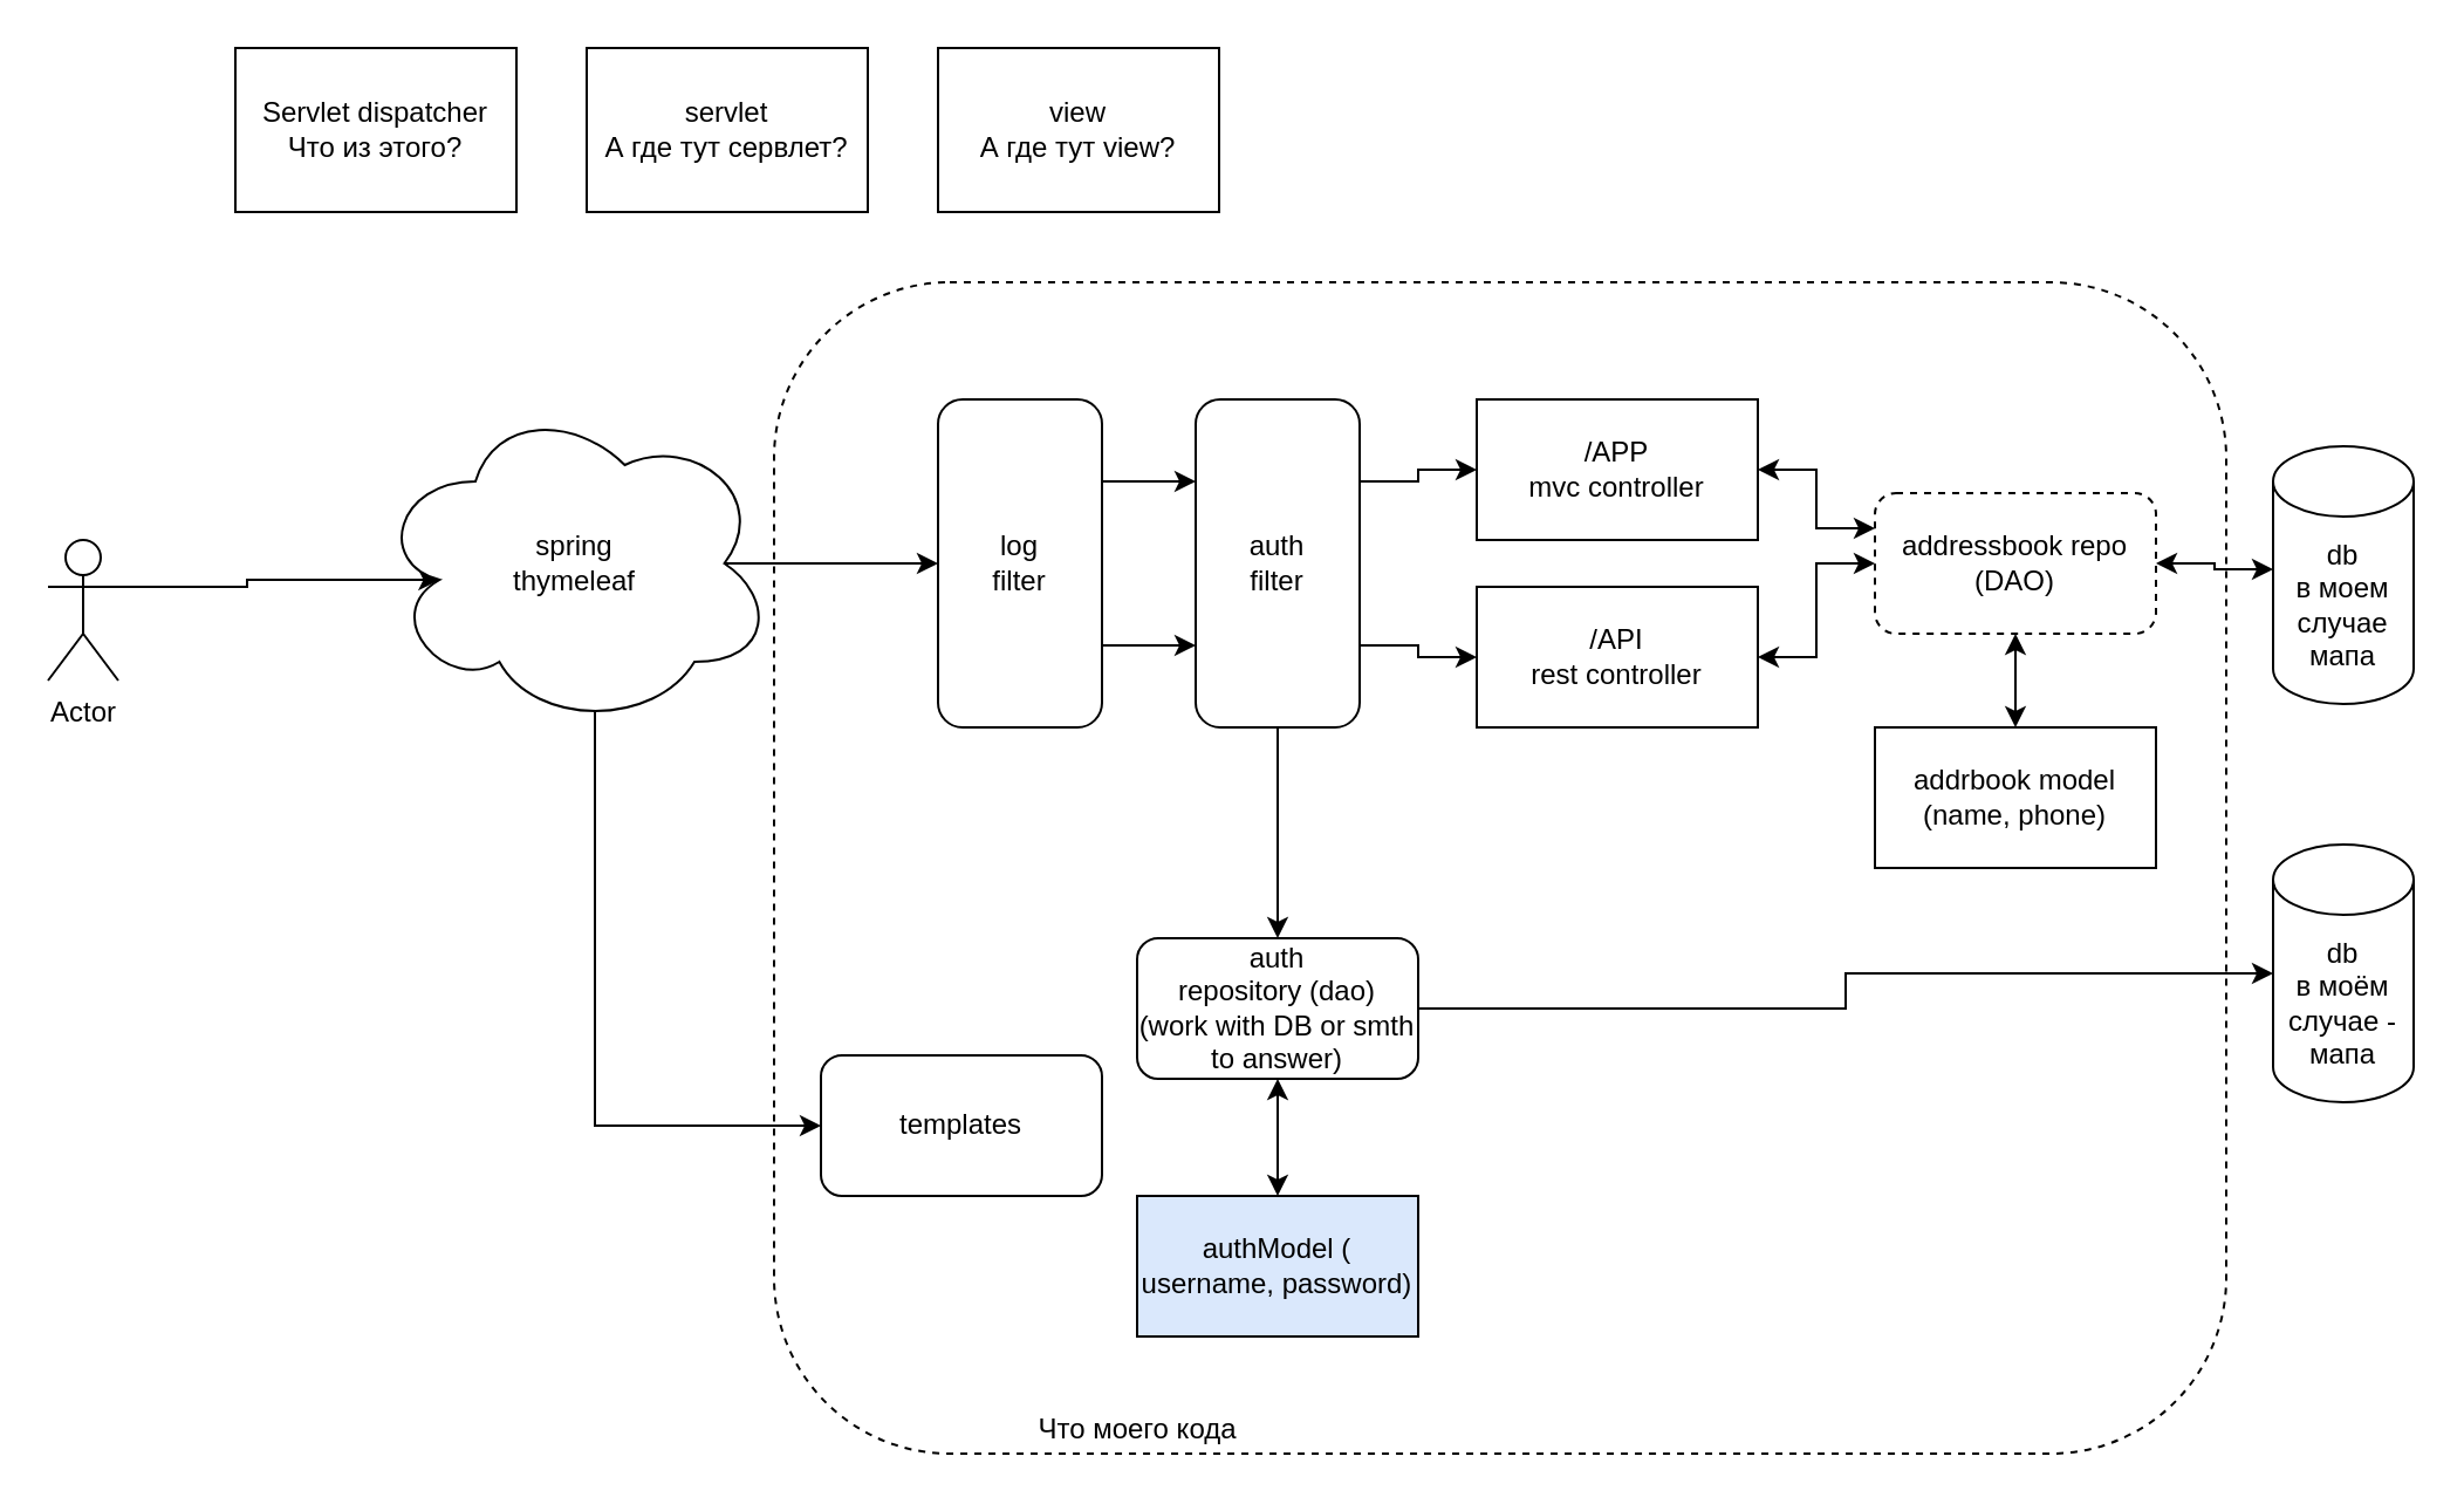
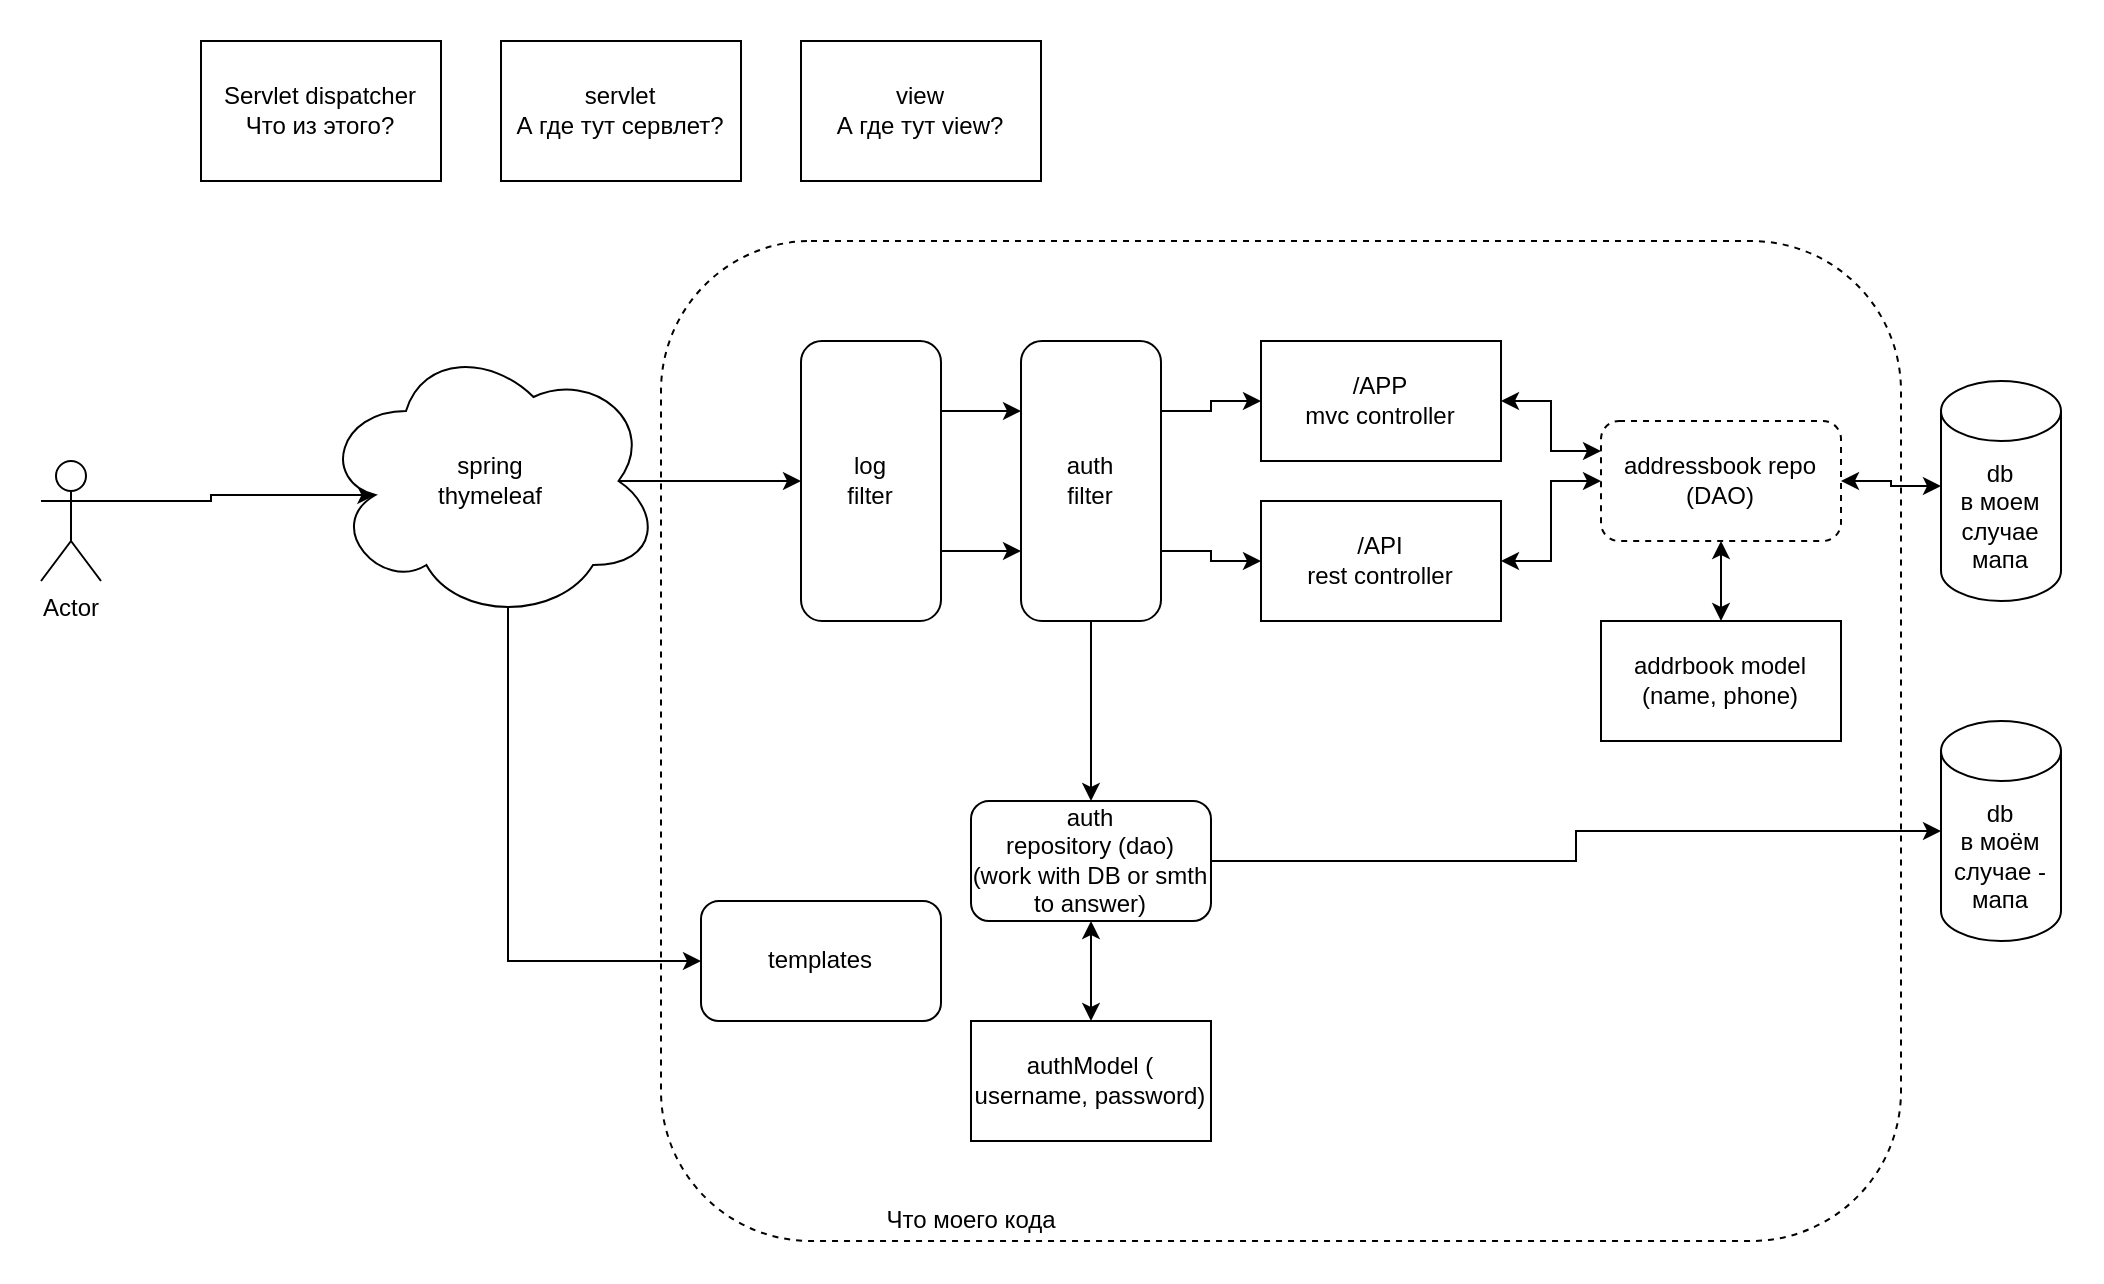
  <mxCell id="0" />
  <mxCell id="1" parent="0" />
  <mxCell id="2" value="" style="rounded=1;whiteSpace=wrap;html=1;fillColor=none;dashed=1;" vertex="1" parent="1"><mxGeometry x="330" y="120" width="620" height="500" as="geometry" /></mxCell>
  <mxCell id="3" value="Servlet dispatcher&lt;br&gt;Что из этого?" style="rounded=0;whiteSpace=wrap;html=1;" vertex="1" parent="1"><mxGeometry x="100" y="20" width="120" height="70" as="geometry" /></mxCell>
  <mxCell id="4" style="edgeStyle=orthogonalEdgeStyle;rounded=0;orthogonalLoop=1;jettySize=auto;html=1;exitX=1;exitY=0.5;exitDx=0;exitDy=0;entryX=0;entryY=0.25;entryDx=0;entryDy=0;startArrow=classic;startFill=1;" edge="1" parent="1" source="5" target="29"><mxGeometry relative="1" as="geometry" /></mxCell>
  <mxCell id="5" value="/APP&lt;br&gt;mvc controller" style="rounded=0;whiteSpace=wrap;html=1;" vertex="1" parent="1"><mxGeometry x="630" y="170" width="120" height="60" as="geometry" /></mxCell>
  <mxCell id="6" style="edgeStyle=orthogonalEdgeStyle;rounded=0;orthogonalLoop=1;jettySize=auto;html=1;exitX=1;exitY=0.5;exitDx=0;exitDy=0;startArrow=classic;startFill=1;" edge="1" parent="1" source="7" target="29"><mxGeometry relative="1" as="geometry" /></mxCell>
  <mxCell id="7" value="/API&lt;br&gt;rest controller" style="rounded=0;whiteSpace=wrap;html=1;" vertex="1" parent="1"><mxGeometry x="630" y="250" width="120" height="60" as="geometry" /></mxCell>
  <mxCell id="8" style="edgeStyle=orthogonalEdgeStyle;rounded=0;orthogonalLoop=1;jettySize=auto;html=1;exitX=1;exitY=0.25;exitDx=0;exitDy=0;entryX=0;entryY=0.5;entryDx=0;entryDy=0;" edge="1" parent="1" source="11" target="5"><mxGeometry relative="1" as="geometry"><mxPoint x="590" y="205" as="targetPoint" /></mxGeometry></mxCell>
  <mxCell id="9" style="edgeStyle=orthogonalEdgeStyle;rounded=0;orthogonalLoop=1;jettySize=auto;html=1;exitX=1;exitY=0.75;exitDx=0;exitDy=0;" edge="1" parent="1" source="11" target="7"><mxGeometry relative="1" as="geometry" /></mxCell>
  <mxCell id="10" style="edgeStyle=orthogonalEdgeStyle;rounded=0;orthogonalLoop=1;jettySize=auto;html=1;exitX=0.5;exitY=1;exitDx=0;exitDy=0;entryX=0.5;entryY=0;entryDx=0;entryDy=0;" edge="1" parent="1" source="11" target="19"><mxGeometry relative="1" as="geometry" /></mxCell>
  <mxCell id="11" value="auth&lt;br&gt;filter" style="rounded=1;whiteSpace=wrap;html=1;" vertex="1" parent="1"><mxGeometry x="510" y="170" width="70" height="140" as="geometry" /></mxCell>
  <mxCell id="12" style="edgeStyle=orthogonalEdgeStyle;rounded=0;orthogonalLoop=1;jettySize=auto;html=1;exitX=1;exitY=0.25;exitDx=0;exitDy=0;entryX=0;entryY=0.25;entryDx=0;entryDy=0;" edge="1" parent="1" source="14" target="11"><mxGeometry relative="1" as="geometry" /></mxCell>
  <mxCell id="13" style="edgeStyle=orthogonalEdgeStyle;rounded=0;orthogonalLoop=1;jettySize=auto;html=1;exitX=1;exitY=0.75;exitDx=0;exitDy=0;entryX=0;entryY=0.75;entryDx=0;entryDy=0;" edge="1" parent="1" source="14" target="11"><mxGeometry relative="1" as="geometry" /></mxCell>
  <mxCell id="14" value="log&lt;br&gt;filter" style="rounded=1;whiteSpace=wrap;html=1;" vertex="1" parent="1"><mxGeometry x="400" y="170" width="70" height="140" as="geometry" /></mxCell>
  <mxCell id="15" style="edgeStyle=orthogonalEdgeStyle;rounded=0;orthogonalLoop=1;jettySize=auto;html=1;exitX=1;exitY=0.333;exitDx=0;exitDy=0;exitPerimeter=0;entryX=0.16;entryY=0.55;entryDx=0;entryDy=0;entryPerimeter=0;" edge="1" parent="1" source="16" target="24"><mxGeometry relative="1" as="geometry" /></mxCell>
  <mxCell id="16" value="Actor" style="shape=umlActor;verticalLabelPosition=bottom;verticalAlign=top;html=1;outlineConnect=0;" vertex="1" parent="1"><mxGeometry x="20" y="230" width="30" height="60" as="geometry" /></mxCell>
  <mxCell id="17" style="edgeStyle=orthogonalEdgeStyle;rounded=0;orthogonalLoop=1;jettySize=auto;html=1;exitX=0.5;exitY=1;exitDx=0;exitDy=0;entryX=0.5;entryY=0;entryDx=0;entryDy=0;startArrow=classic;startFill=1;" edge="1" parent="1" source="19" target="20"><mxGeometry relative="1" as="geometry" /></mxCell>
  <mxCell id="18" style="edgeStyle=orthogonalEdgeStyle;rounded=0;orthogonalLoop=1;jettySize=auto;html=1;exitX=1;exitY=0.5;exitDx=0;exitDy=0;entryX=0;entryY=0.5;entryDx=0;entryDy=0;entryPerimeter=0;" edge="1" parent="1" source="19" target="26"><mxGeometry relative="1" as="geometry" /></mxCell>
  <mxCell id="19" value="auth&lt;br&gt;repository (dao)&lt;br&gt;(work with DB or smth to answer)" style="rounded=1;whiteSpace=wrap;html=1;" vertex="1" parent="1"><mxGeometry x="485" y="400" width="120" height="60" as="geometry" /></mxCell>
- <mxCell id="20" value="authModel ( username, password)" style="rounded=0;whiteSpace=wrap;html=1;fillColor=#dae8fc;" vertex="1" parent="1"><mxGeometry x="485" y="510" width="120" height="60" as="geometry" /></mxCell>
+ <mxCell id="20" value="authModel ( username, password)" style="rounded=0;whiteSpace=wrap;html=1;" vertex="1" parent="1"><mxGeometry x="485" y="510" width="120" height="60" as="geometry" /></mxCell>
  <mxCell id="21" value="servlet&lt;br&gt;А где тут сервлет?" style="rounded=0;whiteSpace=wrap;html=1;" vertex="1" parent="1"><mxGeometry x="250" y="20" width="120" height="70" as="geometry" /></mxCell>
  <mxCell id="22" style="edgeStyle=orthogonalEdgeStyle;rounded=0;orthogonalLoop=1;jettySize=auto;html=1;exitX=0.875;exitY=0.5;exitDx=0;exitDy=0;exitPerimeter=0;entryX=0;entryY=0.5;entryDx=0;entryDy=0;" edge="1" parent="1" source="24" target="14"><mxGeometry relative="1" as="geometry" /></mxCell>
  <mxCell id="23" style="edgeStyle=orthogonalEdgeStyle;rounded=0;orthogonalLoop=1;jettySize=auto;html=1;exitX=0.55;exitY=0.95;exitDx=0;exitDy=0;exitPerimeter=0;entryX=0;entryY=0.5;entryDx=0;entryDy=0;" edge="1" parent="1" source="24" target="25"><mxGeometry relative="1" as="geometry"><Array as="points"><mxPoint x="254" y="480" /></Array></mxGeometry></mxCell>
  <mxCell id="24" value="spring&lt;br&gt;thymeleaf" style="ellipse;shape=cloud;whiteSpace=wrap;html=1;" vertex="1" parent="1"><mxGeometry x="160" y="170" width="170" height="140" as="geometry" /></mxCell>
  <mxCell id="25" value="templates" style="rounded=1;whiteSpace=wrap;html=1;" vertex="1" parent="1"><mxGeometry x="350" y="450" width="120" height="60" as="geometry" /></mxCell>
  <mxCell id="26" value="db&lt;br&gt;в моём случае - мапа" style="shape=cylinder3;whiteSpace=wrap;html=1;boundedLbl=1;backgroundOutline=1;size=15;" vertex="1" parent="1"><mxGeometry x="970" y="360" width="60" height="110" as="geometry" /></mxCell>
  <mxCell id="27" style="edgeStyle=orthogonalEdgeStyle;rounded=0;orthogonalLoop=1;jettySize=auto;html=1;exitX=0.5;exitY=1;exitDx=0;exitDy=0;entryX=0.5;entryY=0;entryDx=0;entryDy=0;startArrow=classic;startFill=1;" edge="1" parent="1" source="29" target="30"><mxGeometry relative="1" as="geometry" /></mxCell>
  <mxCell id="28" style="edgeStyle=orthogonalEdgeStyle;rounded=0;orthogonalLoop=1;jettySize=auto;html=1;exitX=1;exitY=0.5;exitDx=0;exitDy=0;entryX=0;entryY=0;entryDx=0;entryDy=52.5;entryPerimeter=0;startArrow=classic;startFill=1;" edge="1" parent="1" source="29" target="31"><mxGeometry relative="1" as="geometry" /></mxCell>
  <mxCell id="29" value="addressbook repo&lt;br&gt;(DAO)&lt;br&gt;" style="rounded=1;whiteSpace=wrap;html=1;dashed=1;" vertex="1" parent="1"><mxGeometry x="800" y="210" width="120" height="60" as="geometry" /></mxCell>
  <mxCell id="30" value="addrbook model&lt;br&gt;(name, phone)" style="rounded=0;whiteSpace=wrap;html=1;" vertex="1" parent="1"><mxGeometry x="800" y="310" width="120" height="60" as="geometry" /></mxCell>
  <mxCell id="31" value="db&lt;br&gt;в моем случае мапа" style="shape=cylinder3;whiteSpace=wrap;html=1;boundedLbl=1;backgroundOutline=1;size=15;" vertex="1" parent="1"><mxGeometry x="970" y="190" width="60" height="110" as="geometry" /></mxCell>
  <mxCell id="32" value="Что моего кода" style="text;html=1;align=center;verticalAlign=middle;resizable=0;points=[];autosize=1;strokeColor=none;fillColor=none;" vertex="1" parent="1"><mxGeometry x="420" y="600" width="130" height="20" as="geometry" /></mxCell>
  <mxCell id="33" value="view&lt;br&gt;А где тут view?" style="rounded=0;whiteSpace=wrap;html=1;" vertex="1" parent="1"><mxGeometry x="400" y="20" width="120" height="70" as="geometry" /></mxCell>
